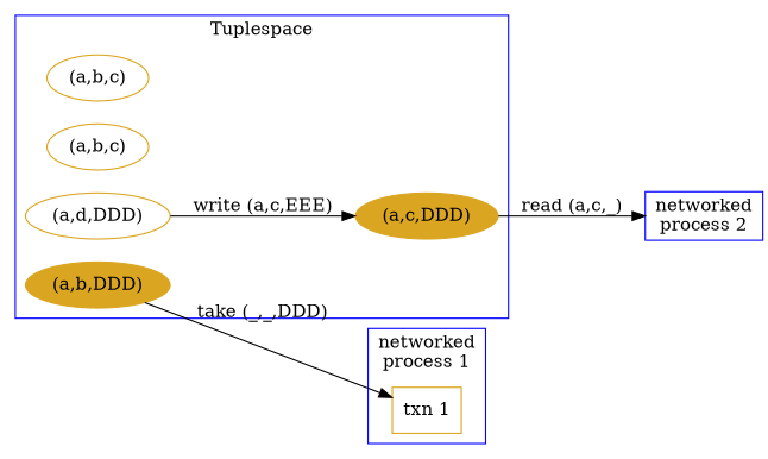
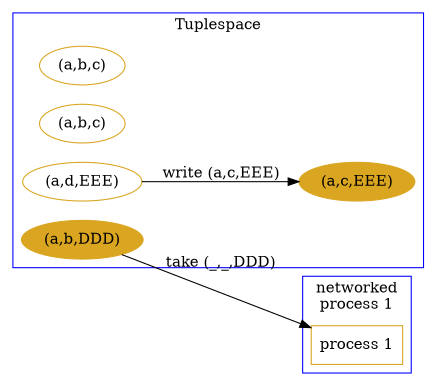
  digraph {
    compound=true
    labelloc=t
    rankdir=LR
    node [color=goldenrod shape=oval]
    n1 [label="(a,b,c)"]
    n2 [label="(a,b,c)"]
    n3 [label="(a,b,DDD)" style=filled]
-   n4 [label="(a,c,DDD)" style=filled]
-   n5 [label="(a,d,DDD)"]
-   n6 [label="txn 1" shape=box]
-   n7 [color=blue label="networked\nprocess 2" shape=box]
+   n4 [label="(a,c,EEE)" style=filled]
+   n5 [label="(a,d,EEE)"]
+   n6 [label="process 1" shape=box]
    subgraph cluster_1 {
      color=blue
      label=Tuplespace
      n1
      n2
      n3
      n4
      n5
    }
    subgraph cluster_2 {
      color=blue
      label="networked\nprocess 1"
      n6
    }
    n3 -> n6 [label="take (_,_,DDD)"]
-   n4 -> n7 [label="read (a,c,_)"]
    n5 -> n4 [label="write (a,c,EEE)"]
  }
